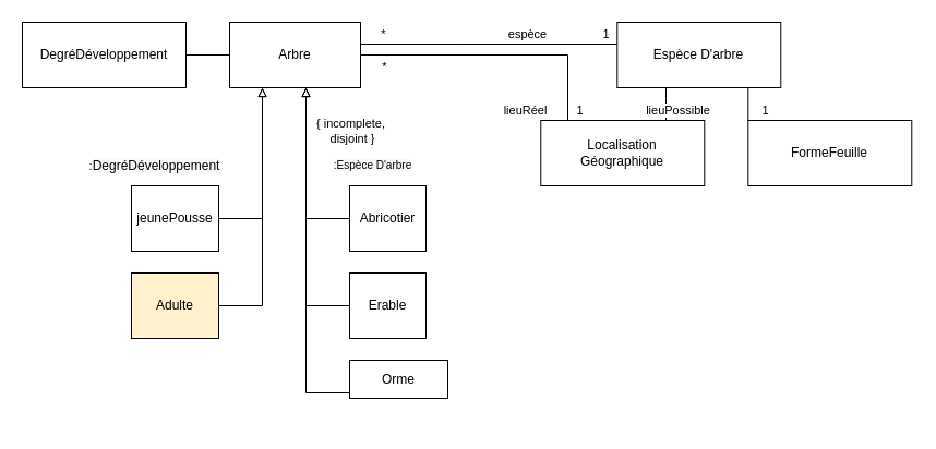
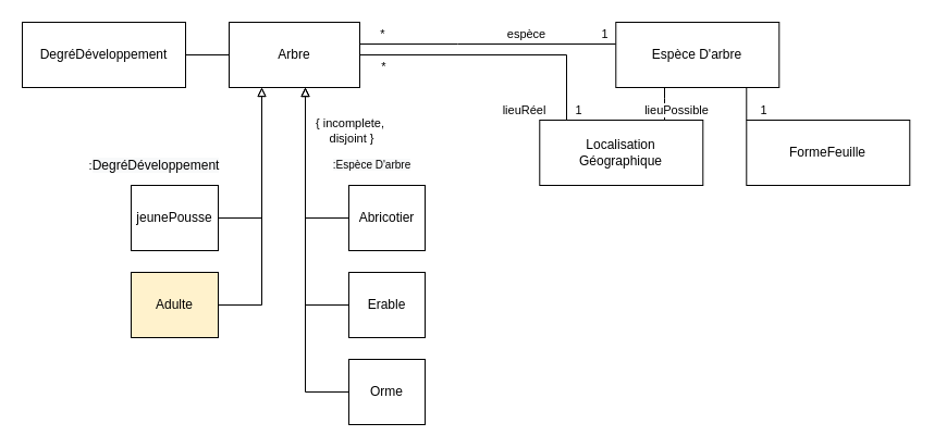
  <mxCell id="0" />
  <mxCell id="1" parent="0" />
  <mxCell id="2" style="edgeStyle=orthogonalEdgeStyle;rounded=0;orthogonalLoop=1;jettySize=auto;html=1;endArrow=none;endFill=0;" edge="1" parent="1" source="3" target="12"><mxGeometry relative="1" as="geometry" /></mxCell>
  <mxCell id="3" value="DegréDéveloppement" style="rounded=0;whiteSpace=wrap;html=1;" vertex="1" parent="1"><mxGeometry x="20" y="20" width="150" height="60" as="geometry" /></mxCell>
  <mxCell id="4" style="edgeStyle=orthogonalEdgeStyle;rounded=0;orthogonalLoop=1;jettySize=auto;html=1;endArrow=none;endFill=0;" edge="1" parent="1" source="12" target="17"><mxGeometry relative="1" as="geometry"><Array as="points"><mxPoint x="420" y="40" /><mxPoint x="420" y="40" /></Array></mxGeometry></mxCell>
  <mxCell id="5" value="*" style="edgeLabel;html=1;align=center;verticalAlign=middle;resizable=0;points=[];" vertex="1" connectable="0" parent="4"><mxGeometry x="-0.832" y="-1" relative="1" as="geometry"><mxPoint y="-11" as="offset" /></mxGeometry></mxCell>
  <mxCell id="6" value="espèce" style="edgeLabel;html=1;align=center;verticalAlign=middle;resizable=0;points=[];" vertex="1" connectable="0" parent="4"><mxGeometry x="0.289" relative="1" as="geometry"><mxPoint y="-10" as="offset" /></mxGeometry></mxCell>
  <mxCell id="7" value="1" style="edgeLabel;html=1;align=center;verticalAlign=middle;resizable=0;points=[];" vertex="1" connectable="0" parent="4"><mxGeometry x="0.879" relative="1" as="geometry"><mxPoint x="3" y="-10" as="offset" /></mxGeometry></mxCell>
  <mxCell id="8" style="edgeStyle=orthogonalEdgeStyle;rounded=0;orthogonalLoop=1;jettySize=auto;html=1;endArrow=none;endFill=0;" edge="1" parent="1" source="12" target="19"><mxGeometry relative="1" as="geometry"><Array as="points"><mxPoint x="520" y="50" /></Array></mxGeometry></mxCell>
  <mxCell id="9" value="*" style="edgeLabel;html=1;align=center;verticalAlign=middle;resizable=0;points=[];" vertex="1" connectable="0" parent="8"><mxGeometry x="-0.83" y="2" relative="1" as="geometry"><mxPoint y="12" as="offset" /></mxGeometry></mxCell>
  <mxCell id="10" value="lieuRéel" style="edgeLabel;html=1;align=center;verticalAlign=middle;resizable=0;points=[];" vertex="1" connectable="0" parent="8"><mxGeometry x="0.74" y="-2" relative="1" as="geometry"><mxPoint x="-38" y="22" as="offset" /></mxGeometry></mxCell>
  <mxCell id="11" value="1" style="edgeLabel;html=1;align=center;verticalAlign=middle;resizable=0;points=[];" vertex="1" connectable="0" parent="8"><mxGeometry x="0.915" y="3" relative="1" as="geometry"><mxPoint x="7" y="1" as="offset" /></mxGeometry></mxCell>
  <mxCell id="12" value="Arbre" style="rounded=0;whiteSpace=wrap;html=1;" vertex="1" parent="1"><mxGeometry x="210" y="20" width="120" height="60" as="geometry" /></mxCell>
  <mxCell id="13" style="edgeStyle=orthogonalEdgeStyle;rounded=0;orthogonalLoop=1;jettySize=auto;html=1;endArrow=none;endFill=0;" edge="1" parent="1" source="17" target="19"><mxGeometry relative="1" as="geometry"><Array as="points"><mxPoint x="610" y="90" /><mxPoint x="610" y="90" /></Array></mxGeometry></mxCell>
  <mxCell id="14" value="lieuPossible" style="edgeLabel;html=1;align=center;verticalAlign=middle;resizable=0;points=[];" vertex="1" connectable="0" parent="13"><mxGeometry x="0.304" y="-1" relative="1" as="geometry"><mxPoint x="11" as="offset" /></mxGeometry></mxCell>
  <mxCell id="15" style="edgeStyle=orthogonalEdgeStyle;rounded=0;orthogonalLoop=1;jettySize=auto;html=1;endArrow=none;endFill=0;" edge="1" parent="1" source="17" target="18"><mxGeometry relative="1" as="geometry"><Array as="points"><mxPoint x="705.29" y="120" /><mxPoint x="705.29" y="120" /></Array></mxGeometry></mxCell>
  <mxCell id="16" value="1" style="edgeLabel;html=1;align=center;verticalAlign=middle;resizable=0;points=[];" vertex="1" connectable="0" parent="15"><mxGeometry x="0.24" y="1" relative="1" as="geometry"><mxPoint x="14" y="1" as="offset" /></mxGeometry></mxCell>
  <mxCell id="17" value="Espèce D'arbre" style="rounded=0;whiteSpace=wrap;html=1;" vertex="1" parent="1"><mxGeometry x="565.29" y="20" width="150" height="60" as="geometry" /></mxCell>
  <mxCell id="18" value="FormeFeuille" style="rounded=0;whiteSpace=wrap;html=1;" vertex="1" parent="1"><mxGeometry x="685.29" y="110" width="150" height="60" as="geometry" /></mxCell>
  <mxCell id="19" value="Localisation&lt;br&gt;Géographique" style="rounded=0;whiteSpace=wrap;html=1;" vertex="1" parent="1"><mxGeometry x="495.29" y="110" width="150" height="60" as="geometry" /></mxCell>
  <mxCell id="20" style="edgeStyle=orthogonalEdgeStyle;rounded=0;orthogonalLoop=1;jettySize=auto;html=1;endArrow=block;endFill=0;" edge="1" parent="1" source="21" target="12"><mxGeometry relative="1" as="geometry"><Array as="points"><mxPoint x="240" y="200" /></Array></mxGeometry></mxCell>
  <mxCell id="21" value="jeunePousse" style="rounded=0;whiteSpace=wrap;html=1;" vertex="1" parent="1"><mxGeometry x="120" y="170" width="80" height="60" as="geometry" /></mxCell>
  <mxCell id="22" style="edgeStyle=orthogonalEdgeStyle;rounded=0;orthogonalLoop=1;jettySize=auto;html=1;endArrow=block;endFill=0;" edge="1" parent="1" source="24" target="12"><mxGeometry relative="1" as="geometry"><Array as="points"><mxPoint x="240" y="280" /></Array></mxGeometry></mxCell>
  <mxCell id="23" value=":&lt;span style=&quot;font-size: 12px ; background-color: rgb(248 , 249 , 250)&quot;&gt;DegréDéveloppement&lt;/span&gt;" style="edgeLabel;html=1;align=center;verticalAlign=middle;resizable=0;points=[];" vertex="1" connectable="0" parent="22"><mxGeometry x="0.408" y="-2" relative="1" as="geometry"><mxPoint x="-102" as="offset" /></mxGeometry></mxCell>
  <mxCell id="24" value="Adulte" style="rounded=0;whiteSpace=wrap;html=1;fillColor=#fff2cc;" vertex="1" parent="1"><mxGeometry x="120" y="250" width="80" height="60" as="geometry" /></mxCell>
  <mxCell id="25" style="edgeStyle=orthogonalEdgeStyle;rounded=0;orthogonalLoop=1;jettySize=auto;html=1;endArrow=block;endFill=0;" edge="1" parent="1" source="26" target="12"><mxGeometry relative="1" as="geometry"><Array as="points"><mxPoint x="280" y="200" /></Array></mxGeometry></mxCell>
  <mxCell id="26" value="Abricotier" style="rounded=0;whiteSpace=wrap;html=1;" vertex="1" parent="1"><mxGeometry x="320" y="170" width="70" height="60" as="geometry" /></mxCell>
  <mxCell id="27" style="edgeStyle=orthogonalEdgeStyle;rounded=0;orthogonalLoop=1;jettySize=auto;html=1;endArrow=block;endFill=0;" edge="1" parent="1" source="28" target="12"><mxGeometry relative="1" as="geometry"><Array as="points"><mxPoint x="280" y="280" /></Array></mxGeometry></mxCell>
  <mxCell id="28" value="Erable" style="rounded=0;whiteSpace=wrap;html=1;" vertex="1" parent="1"><mxGeometry x="320" y="250" width="70" height="60" as="geometry" /></mxCell>
  <mxCell id="29" style="edgeStyle=orthogonalEdgeStyle;rounded=0;orthogonalLoop=1;jettySize=auto;html=1;endArrow=block;endFill=0;" edge="1" parent="1" source="32" target="12"><mxGeometry relative="1" as="geometry"><Array as="points"><mxPoint x="280" y="360" /></Array></mxGeometry></mxCell>
  <mxCell id="30" value="&lt;font size=&quot;1&quot;&gt;&lt;span style=&quot;background-color: rgb(248 , 249 , 250)&quot;&gt;:Espèce D'arbre&lt;/span&gt;&lt;/font&gt;" style="edgeLabel;html=1;align=center;verticalAlign=middle;resizable=0;points=[];" vertex="1" connectable="0" parent="29"><mxGeometry x="0.6" relative="1" as="geometry"><mxPoint x="60" y="6" as="offset" /></mxGeometry></mxCell>
  <mxCell id="31" value="{ incomplete,&lt;br&gt;&amp;nbsp;disjoint }" style="edgeLabel;html=1;align=center;verticalAlign=middle;resizable=0;points=[];" vertex="1" connectable="0" parent="29"><mxGeometry x="0.776" y="1" relative="1" as="geometry"><mxPoint x="41" y="3" as="offset" /></mxGeometry></mxCell>
- <mxCell id="32" value="Orme" style="rounded=0;whiteSpace=wrap;html=1;" vertex="1" parent="1"><mxGeometry x="320" y="330" width="90" height="35" as="geometry" /></mxCell>
+ <mxCell id="32" value="Orme" style="rounded=0;whiteSpace=wrap;html=1;" vertex="1" parent="1"><mxGeometry x="320" y="330" width="70" height="60" as="geometry" /></mxCell>
